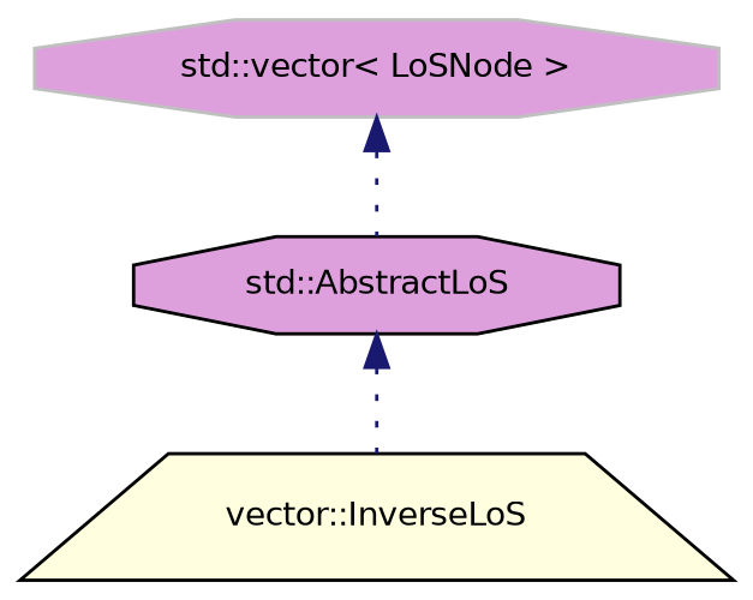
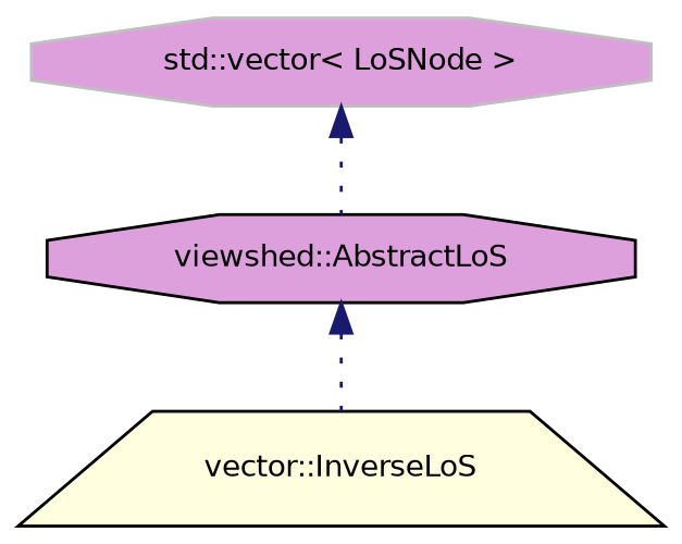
  digraph {
    node [color=black fillcolor=plum fontname=Helvetica fontsize=10 shape=octagon style=filled]
    edge [color=midnightblue dir=back fontname=Helvetica fontsize=10 labelfontname=Helvetica labelfontsize=10 style=dotted]
    n1 [fillcolor=lightyellow fontcolor=black height=0.2 label="vector::InverseLoS" shape=trapezium width=0.4]
-   n2 [height=0.2 label="std::AbstractLoS" width=0.4]
+   n2 [height=0.2 label="viewshed::AbstractLoS" width=0.4]
    n3 [color=grey75 height=0.2 label="std::vector\< LoSNode \>" width=0.4]
    n2 -> n1
    n3 -> n2
  }
